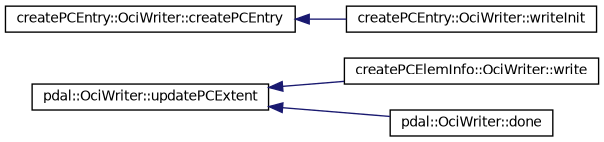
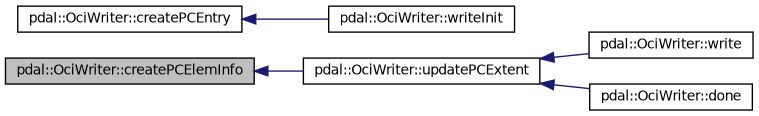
  digraph {
    rankdir=LR
    node [color=black fillcolor=white fontname=Helvetica fontsize=10 shape=record style=filled]
    edge [color=midnightblue dir=back fontname=Helvetica fontsize=10 labelfontname=Helvetica labelfontsize=10 style=solid]
+   n1 [fillcolor=grey75 fontcolor=black height=0.2 label="pdal::OciWriter::createPCElemInfo" width=0.4]
    n2 [height=0.2 label="pdal::OciWriter::updatePCExtent" width=0.4]
-   n3 [height=0.2 label="createPCEntry::OciWriter::createPCEntry" width=0.4]
-   n4 [height=0.2 label="createPCEntry::OciWriter::writeInit" width=0.4]
-   n5 [height=0.2 label="createPCElemInfo::OciWriter::write" width=0.4]
+   n3 [height=0.2 label="pdal::OciWriter::createPCEntry" width=0.4]
+   n4 [height=0.2 label="pdal::OciWriter::writeInit" width=0.4]
+   n5 [height=0.2 label="pdal::OciWriter::write" width=0.4]
    n6 [height=0.2 label="pdal::OciWriter::done" width=0.4]
+   n1 -> n2
    n2 -> n5
    n2 -> n6
    n3 -> n4
  }
